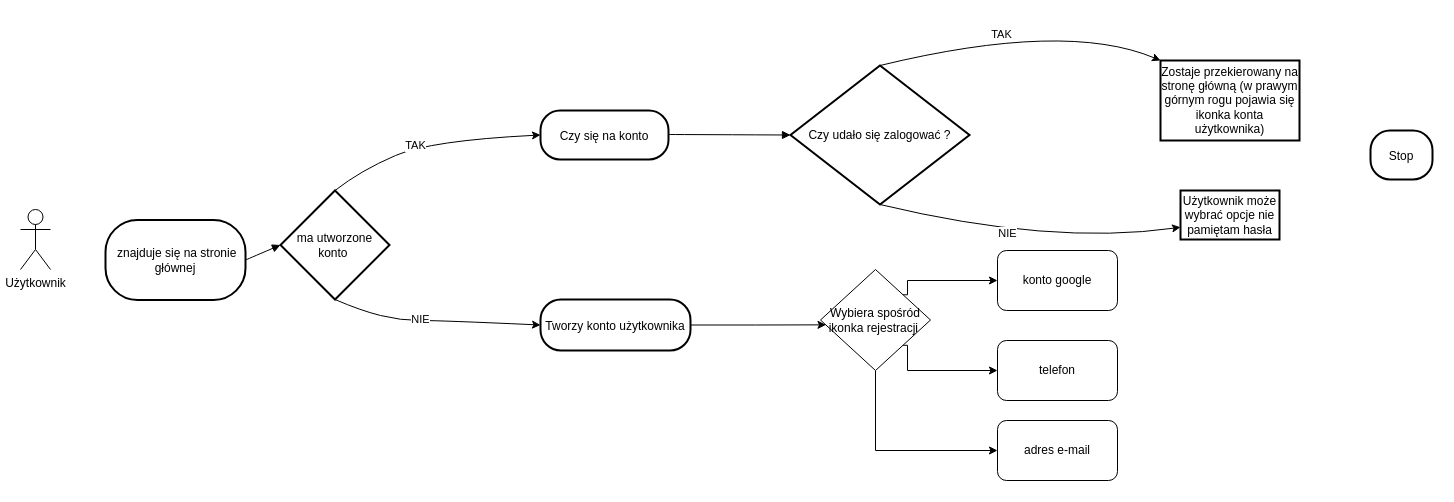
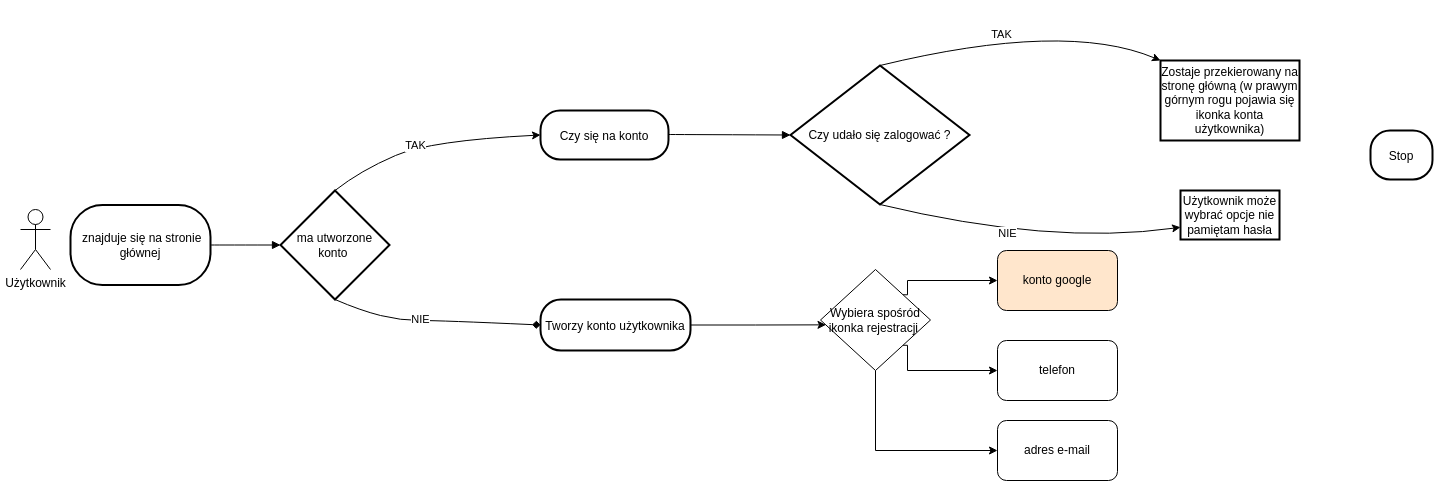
  <mxCell id="0" />
  <mxCell id="1" parent="0" />
- <mxCell id="2" value=" znajduje się na stronie głównej" style="rounded=1;arcSize=40;strokeWidth=2;whiteSpace=wrap;" parent="1" vertex="1"><mxGeometry x="105" y="219.5" width="140" height="80" as="geometry" /></mxCell>
+ <mxCell id="2" value=" znajduje się na stronie głównej" style="rounded=1;arcSize=40;strokeWidth=2;whiteSpace=wrap;" parent="1" vertex="1"><mxGeometry x="70" y="204.5" width="140" height="80" as="geometry" /></mxCell>
  <mxCell id="3" value="ma utworzone konto " style="rhombus;strokeWidth=2;whiteSpace=wrap;" parent="1" vertex="1"><mxGeometry x="280" y="190" width="109" height="109" as="geometry" /></mxCell>
  <mxCell id="4" value="Czy się na konto" style="rounded=1;arcSize=40;strokeWidth=2" parent="1" vertex="1"><mxGeometry x="540" y="110" width="128" height="49" as="geometry" /></mxCell>
  <mxCell id="5" value="Czy udało się zalogować ?" style="rhombus;strokeWidth=2;whiteSpace=wrap;" parent="1" vertex="1"><mxGeometry x="790" y="65" width="179" height="139" as="geometry" /></mxCell>
  <mxCell id="6" value="Zostaje przekierowany na stronę główną (w prawym górnym rogu pojawia się ikonka konta użytkownika)" style="whiteSpace=wrap;strokeWidth=2;" parent="1" vertex="1"><mxGeometry x="1160" y="60" width="139" height="80" as="geometry" /></mxCell>
  <mxCell id="7" value="Użytkownik może wybrać opcje nie pamiętam hasła" style="whiteSpace=wrap;strokeWidth=2;" parent="1" vertex="1"><mxGeometry x="1180" y="190" width="99" height="49" as="geometry" /></mxCell>
  <mxCell id="8" value="Stop" style="rounded=1;arcSize=40;strokeWidth=2" parent="1" vertex="1"><mxGeometry x="1370" y="130" width="62" height="49" as="geometry" /></mxCell>
  <mxCell id="9" value="" style="curved=1;startArrow=none;endArrow=block;exitX=0.99;exitY=0.5;entryX=0;entryY=0.5;entryDx=0;entryDy=0;" parent="1" source="2" target="3" edge="1"><mxGeometry relative="1" as="geometry"><Array as="points" /><mxPoint x="294" y="244.5" as="targetPoint" /></mxGeometry></mxCell>
  <mxCell id="10" value="" style="curved=1;startArrow=none;endArrow=block;exitX=0.99;exitY=0.49;entryX=0;entryY=0.5;" parent="1" source="4" target="5" edge="1"><mxGeometry relative="1" as="geometry"><Array as="points" /></mxGeometry></mxCell>
  <mxCell id="11" value="Użytkownik" style="shape=umlActor;verticalLabelPosition=bottom;verticalAlign=top;html=1;outlineConnect=0;" parent="1" vertex="1"><mxGeometry x="20" y="209" width="30" height="60" as="geometry" /></mxCell>
  <mxCell id="12" value="" style="curved=1;endArrow=classic;html=1;rounded=0;exitX=0.5;exitY=0;exitDx=0;exitDy=0;entryX=0;entryY=0.5;entryDx=0;entryDy=0;" parent="1" source="3" target="4" edge="1"><mxGeometry width="50" height="50" relative="1" as="geometry"><mxPoint x="370" y="190" as="sourcePoint" /><mxPoint x="510" y="170" as="targetPoint" /><Array as="points"><mxPoint x="360" y="170" /><mxPoint x="430" y="140" /></Array></mxGeometry></mxCell>
  <mxCell id="13" value="TAK" style="edgeLabel;html=1;align=center;verticalAlign=middle;resizable=0;points=[];" parent="12" vertex="1" connectable="0"><mxGeometry x="-0.152" y="2" relative="1" as="geometry"><mxPoint as="offset" /></mxGeometry></mxCell>
- <mxCell id="14" value="" style="curved=1;endArrow=classic;html=1;rounded=0;exitX=0.5;exitY=1;exitDx=0;exitDy=0;entryX=0;entryY=0.5;entryDx=0;entryDy=0;" parent="1" source="3" target="16" edge="1"><mxGeometry width="50" height="50" relative="1" as="geometry"><mxPoint x="340" y="319" as="sourcePoint" /><mxPoint x="510" y="290" as="targetPoint" /><Array as="points"><mxPoint x="360" y="310" /><mxPoint x="400" y="320" /><mxPoint x="440" y="320" /></Array></mxGeometry></mxCell>
+ <mxCell id="14" value="" style="curved=1;endArrow=diamond;html=1;rounded=0;exitX=0.5;exitY=1;exitDx=0;exitDy=0;entryX=0;entryY=0.5;entryDx=0;entryDy=0;" parent="1" source="3" target="16" edge="1"><mxGeometry width="50" height="50" relative="1" as="geometry"><mxPoint x="340" y="319" as="sourcePoint" /><mxPoint x="510" y="290" as="targetPoint" /><Array as="points"><mxPoint x="360" y="310" /><mxPoint x="400" y="320" /><mxPoint x="440" y="320" /></Array></mxGeometry></mxCell>
  <mxCell id="15" value="NIE" style="edgeLabel;html=1;align=center;verticalAlign=middle;resizable=0;points=[];" parent="14" vertex="1" connectable="0"><mxGeometry x="-0.152" y="2" relative="1" as="geometry"><mxPoint as="offset" /></mxGeometry></mxCell>
  <mxCell id="16" value="Tworzy konto użytkownika" style="rounded=1;arcSize=40;strokeWidth=2" parent="1" vertex="1"><mxGeometry x="540" y="299" width="150" height="51" as="geometry" /></mxCell>
  <mxCell id="17" value="" style="curved=1;endArrow=classic;html=1;rounded=0;exitX=0.5;exitY=0;exitDx=0;exitDy=0;entryX=0;entryY=0;entryDx=0;entryDy=0;" parent="1" source="5" target="6" edge="1"><mxGeometry width="50" height="50" relative="1" as="geometry"><mxPoint x="970" y="120" as="sourcePoint" /><mxPoint x="1175" y="65" as="targetPoint" /><Array as="points"><mxPoint x="1065" y="20" /></Array></mxGeometry></mxCell>
  <mxCell id="18" value="TAK" style="edgeLabel;html=1;align=center;verticalAlign=middle;resizable=0;points=[];" parent="17" vertex="1" connectable="0"><mxGeometry x="-0.152" y="2" relative="1" as="geometry"><mxPoint as="offset" /></mxGeometry></mxCell>
  <mxCell id="19" value="" style="curved=1;endArrow=classic;html=1;rounded=0;exitX=0.5;exitY=1;exitDx=0;exitDy=0;entryX=0;entryY=0.75;entryDx=0;entryDy=0;" parent="1" source="5" target="7" edge="1"><mxGeometry width="50" height="50" relative="1" as="geometry"><mxPoint x="880" y="210" as="sourcePoint" /><mxPoint x="1180" y="215" as="targetPoint" /><Array as="points"><mxPoint x="1050" y="245" /></Array></mxGeometry></mxCell>
  <mxCell id="20" value="NIE" style="edgeLabel;html=1;align=center;verticalAlign=middle;resizable=0;points=[];" parent="19" vertex="1" connectable="0"><mxGeometry x="-0.152" y="2" relative="1" as="geometry"><mxPoint as="offset" /></mxGeometry></mxCell>
  <mxCell id="21" style="edgeStyle=orthogonalEdgeStyle;rounded=0;orthogonalLoop=1;jettySize=auto;html=1;exitX=1;exitY=0;exitDx=0;exitDy=0;entryX=0;entryY=0.5;entryDx=0;entryDy=0;" parent="1" source="24" target="25" edge="1"><mxGeometry relative="1" as="geometry"><Array as="points"><mxPoint x="907" y="280" /></Array></mxGeometry></mxCell>
  <mxCell id="22" style="edgeStyle=orthogonalEdgeStyle;rounded=0;orthogonalLoop=1;jettySize=auto;html=1;exitX=1;exitY=1;exitDx=0;exitDy=0;entryX=0;entryY=0.5;entryDx=0;entryDy=0;" parent="1" source="24" target="26" edge="1"><mxGeometry relative="1" as="geometry"><mxPoint x="1000" y="370" as="targetPoint" /><Array as="points"><mxPoint x="907" y="370" /></Array></mxGeometry></mxCell>
  <mxCell id="23" style="edgeStyle=orthogonalEdgeStyle;rounded=0;orthogonalLoop=1;jettySize=auto;html=1;exitX=0.5;exitY=1;exitDx=0;exitDy=0;entryX=0;entryY=0.5;entryDx=0;entryDy=0;" parent="1" source="24" target="28" edge="1"><mxGeometry relative="1" as="geometry"><mxPoint x="874.667" y="470" as="targetPoint" /></mxGeometry></mxCell>
  <mxCell id="24" value="Wybiera spośród ikonka rejestracji&amp;nbsp;" style="rhombus;whiteSpace=wrap;html=1;" parent="1" vertex="1"><mxGeometry x="820" y="269" width="110" height="101" as="geometry" /></mxCell>
- <mxCell id="25" value="konto google" style="rounded=1;whiteSpace=wrap;html=1;" parent="1" vertex="1"><mxGeometry x="997" y="250" width="120" height="60" as="geometry" /></mxCell>
+ <mxCell id="25" value="konto google" style="rounded=1;whiteSpace=wrap;html=1;fillColor=#ffe6cc;" parent="1" vertex="1"><mxGeometry x="997" y="250" width="120" height="60" as="geometry" /></mxCell>
  <mxCell id="26" value="telefon" style="rounded=1;whiteSpace=wrap;html=1;" parent="1" vertex="1"><mxGeometry x="997" y="340" width="120" height="60" as="geometry" /></mxCell>
  <mxCell id="27" style="edgeStyle=orthogonalEdgeStyle;rounded=0;orthogonalLoop=1;jettySize=auto;html=1;exitX=1;exitY=0.5;exitDx=0;exitDy=0;entryX=0.05;entryY=0.548;entryDx=0;entryDy=0;entryPerimeter=0;" parent="1" source="16" target="24" edge="1"><mxGeometry relative="1" as="geometry" /></mxCell>
  <mxCell id="28" value="adres e-mail" style="rounded=1;whiteSpace=wrap;html=1;" parent="1" vertex="1"><mxGeometry x="997" y="420" width="120" height="60" as="geometry" /></mxCell>
